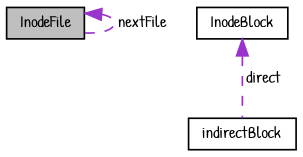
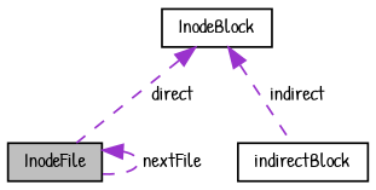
  digraph {
    fontname="Patrick Hand"
    node [color=black fillcolor=white fontname="Patrick Hand" fontsize=10 shape=record style=filled]
    edge [color=darkorchid3 dir=back fontname="Patrick Hand" fontsize=10 labelfontname=Helvetica labelfontsize=10 style=dashed]
    n1 [fillcolor=grey75 fontcolor=black height=0.2 label=InodeFile width=0.4]
    n2 [height=0.2 label=indirectBlock width=0.4]
    n3 [height=0.2 label=InodeBlock width=0.4]
    n1 -> n1 [label=" nextFile"]
-   n3 -> n2 [label=" direct"]
+   n3 -> n1 [label=" direct"]
+   n3 -> n2 [label=" indirect"]
  }
